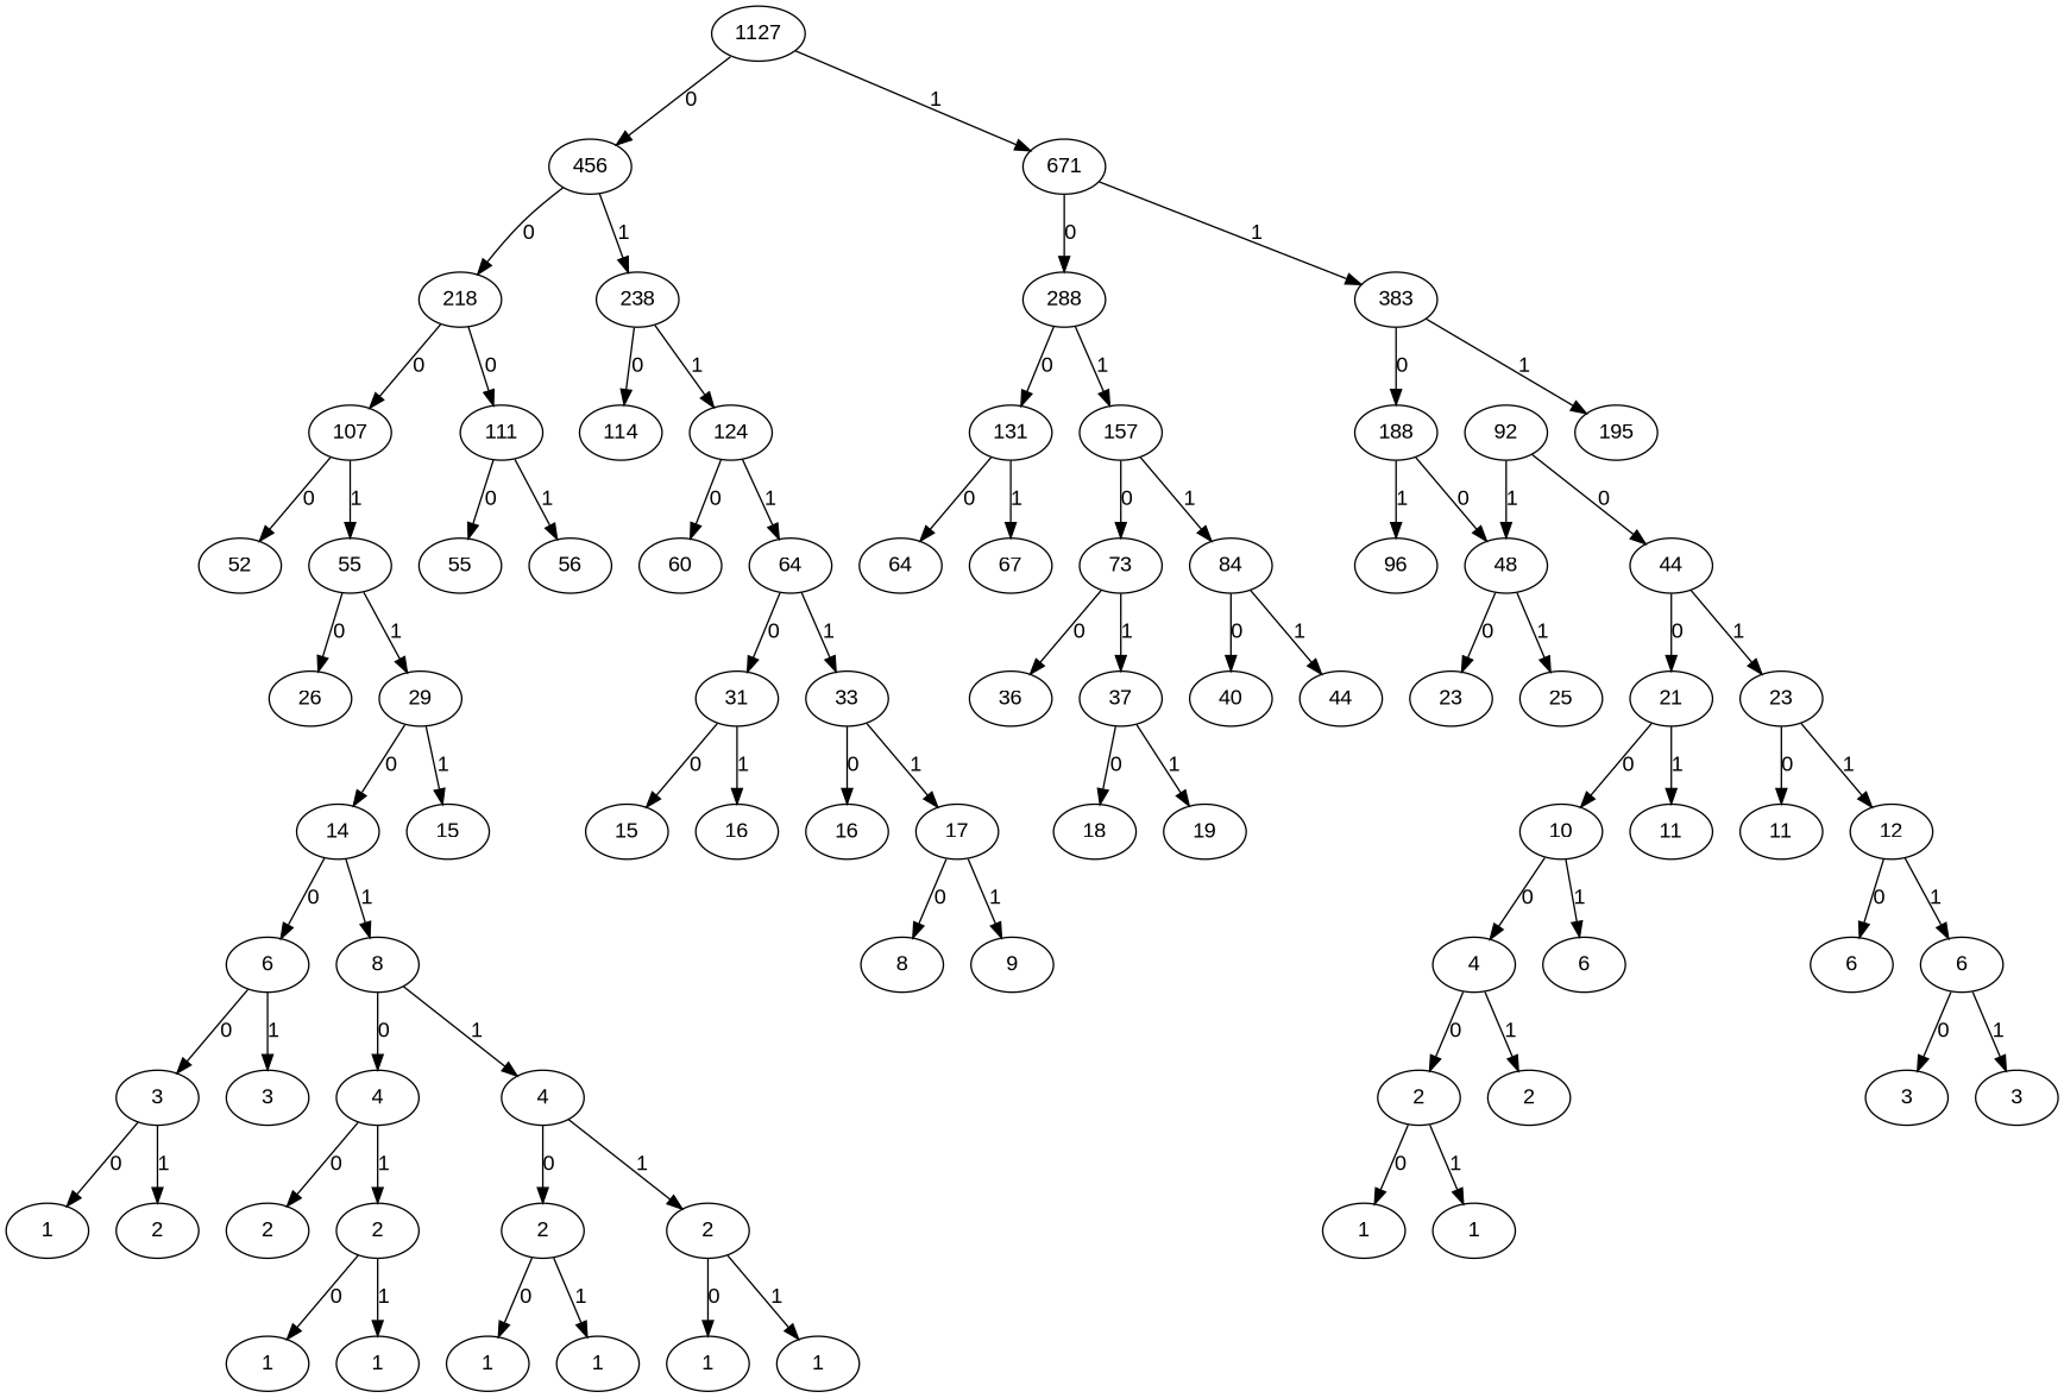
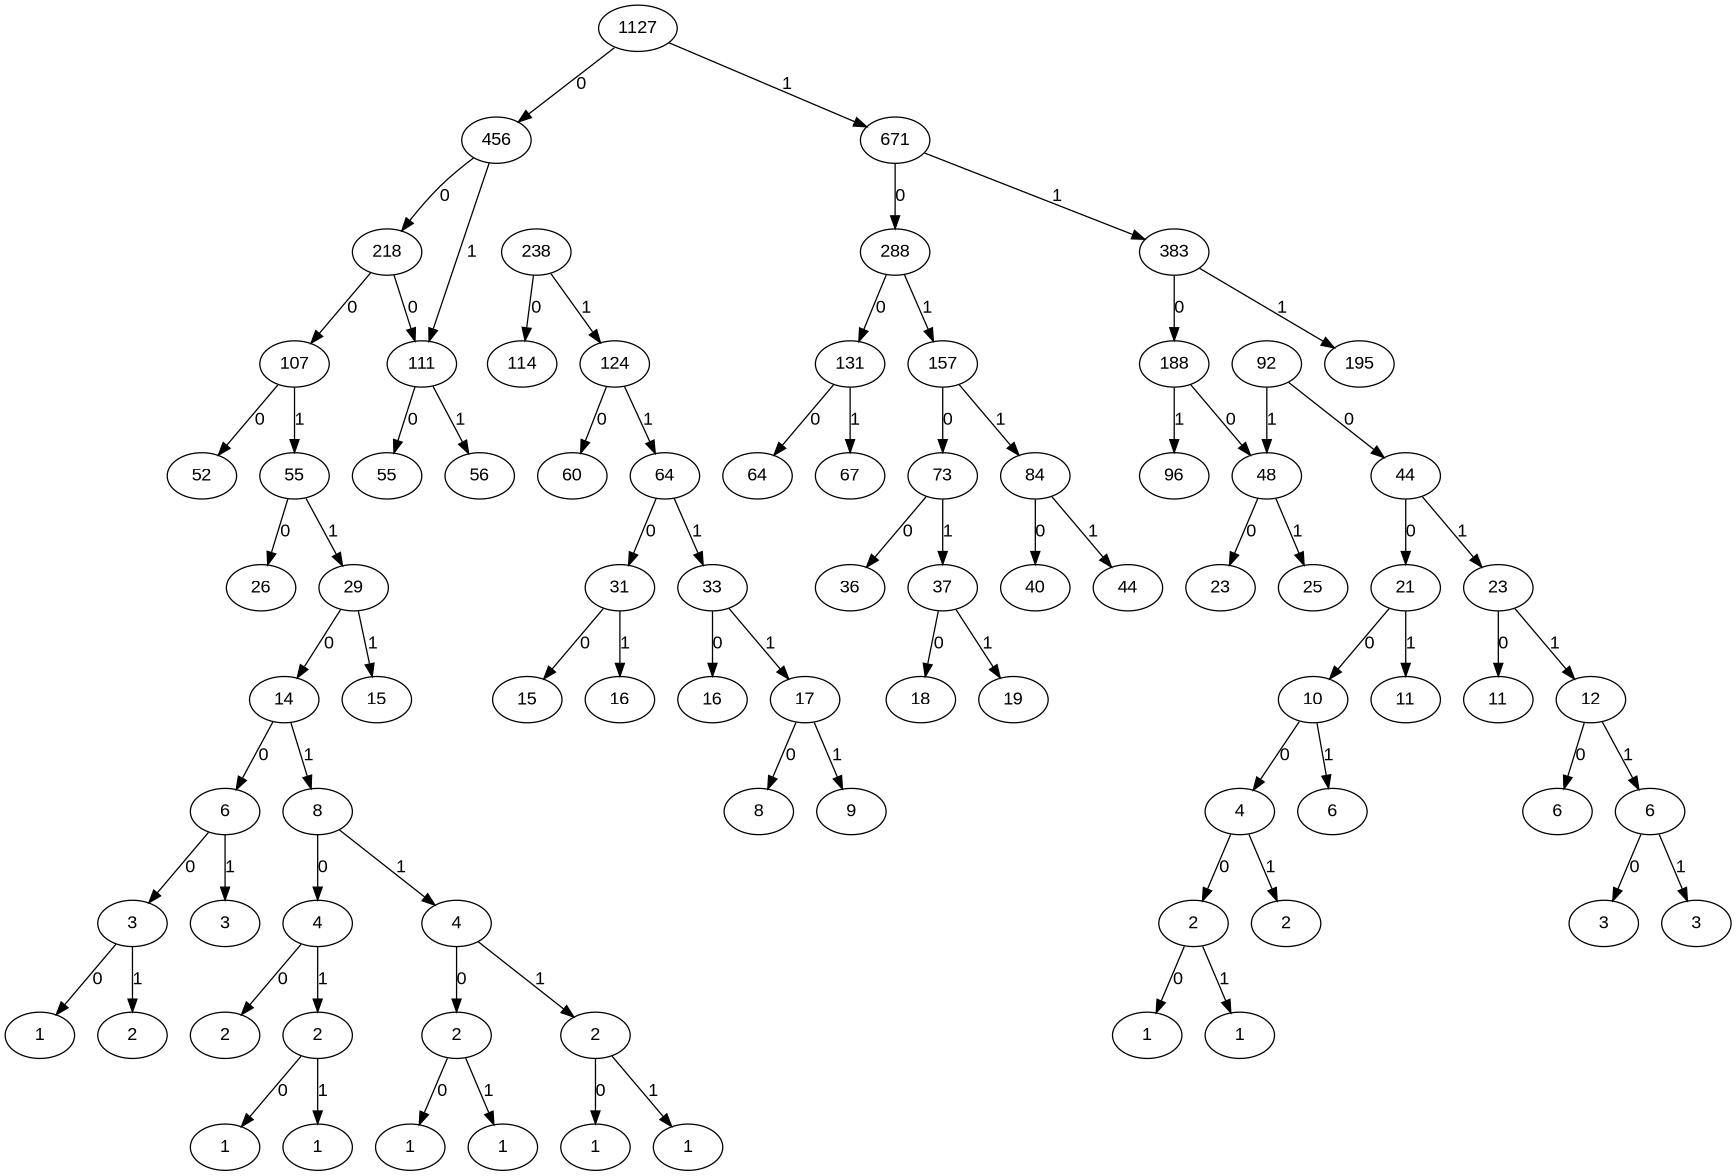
  digraph {
    fontname="Liberation Sans"
    node [fontname="Liberation Sans"]
    edge [fontname="Liberation Sans"]
    n1 [label=1127]
    n2 [label=456]
    n3 [label=671]
    n4 [label=218]
    n5 [label=238]
    n6 [label=288]
    n7 [label=383]
    n8 [label=107]
    n9 [label=111]
    n10 [label=114]
    n11 [label=124]
    n12 [label=131]
    n13 [label=157]
    n14 [label=188]
    n15 [label=195]
    n16 [label=52]
    n17 [label=55]
    n18 [label=55]
    n19 [label=56]
    n20 [label=60]
    n21 [label=64]
    n22 [label=64]
    n23 [label=67]
    n24 [label=73]
    n25 [label=84]
    n26 [label=96]
    n27 [label=48]
    n28 [label=26]
    n29 [label=29]
    n30 [label=31]
    n31 [label=33]
    n32 [label=36]
    n33 [label=37]
    n34 [label=40]
    n35 [label=44]
    n36 [label=92]
    n37 [label=44]
    n38 [label=14]
    n39 [label=15]
    n40 [label=15]
    n41 [label=16]
    n42 [label=16]
    n43 [label=17]
    n44 [label=18]
    n45 [label=19]
    n46 [label=21]
    n47 [label=23]
    n48 [label=23]
    n49 [label=25]
    n50 [label=6]
    n51 [label=8]
    n52 [label=8]
    n53 [label=9]
    n54 [label=10]
    n55 [label=11]
    n56 [label=11]
    n57 [label=12]
    n58 [label=3]
    n59 [label=3]
    n60 [label=4]
    n61 [label=4]
    n62 [label=4]
    n63 [label=6]
    n64 [label=6]
    n65 [label=6]
    n66 [label=1]
    n67 [label=2]
    n68 [label=2]
    n69 [label=2]
    n70 [label=2]
    n71 [label=2]
    n72 [label=2]
    n73 [label=2]
    n74 [label=3]
    n75 [label=3]
    n76 [label=1]
    n77 [label=1]
    n78 [label=1]
    n79 [label=1]
    n80 [label=1]
    n81 [label=1]
    n82 [label=1]
    n83 [label=1]
    n1 -> n2 [label=0]
    n1 -> n3 [label=1]
    n2 -> n4 [label=0]
-   n2 -> n5 [label=1]
+   n2 -> n9 [label=1]
    n3 -> n6 [label=0]
    n3 -> n7 [label=1]
    n4 -> n8 [label=0]
    n4 -> n9 [label=0]
    n5 -> n10 [label=0]
    n5 -> n11 [label=1]
    n6 -> n12 [label=0]
    n6 -> n13 [label=1]
    n7 -> n14 [label=0]
    n7 -> n15 [label=1]
    n8 -> n16 [label=0]
    n8 -> n17 [label=1]
    n9 -> n18 [label=0]
    n9 -> n19 [label=1]
    n11 -> n20 [label=0]
    n11 -> n21 [label=1]
    n12 -> n22 [label=0]
    n12 -> n23 [label=1]
    n13 -> n24 [label=0]
    n13 -> n25 [label=1]
    n14 -> n26 [label=1]
    n14 -> n27 [label=0]
    n17 -> n28 [label=0]
    n17 -> n29 [label=1]
    n21 -> n30 [label=0]
    n21 -> n31 [label=1]
    n24 -> n32 [label=0]
    n24 -> n33 [label=1]
    n25 -> n34 [label=0]
    n25 -> n35 [label=1]
    n27 -> n48 [label=0]
    n27 -> n49 [label=1]
    n29 -> n38 [label=0]
    n29 -> n39 [label=1]
    n30 -> n40 [label=0]
    n30 -> n41 [label=1]
    n31 -> n42 [label=0]
    n31 -> n43 [label=1]
    n33 -> n44 [label=0]
    n33 -> n45 [label=1]
    n36 -> n27 [label=1]
    n36 -> n37 [label=0]
    n37 -> n46 [label=0]
    n37 -> n47 [label=1]
    n38 -> n50 [label=0]
    n38 -> n51 [label=1]
    n43 -> n52 [label=0]
    n43 -> n53 [label=1]
    n46 -> n54 [label=0]
    n46 -> n55 [label=1]
    n47 -> n56 [label=0]
    n47 -> n57 [label=1]
    n50 -> n58 [label=0]
    n50 -> n59 [label=1]
    n51 -> n60 [label=0]
    n51 -> n61 [label=1]
    n54 -> n62 [label=0]
    n54 -> n63 [label=1]
    n57 -> n64 [label=0]
    n57 -> n65 [label=1]
    n58 -> n66 [label=0]
    n58 -> n67 [label=1]
    n60 -> n68 [label=0]
    n60 -> n69 [label=1]
    n61 -> n70 [label=0]
    n61 -> n71 [label=1]
    n62 -> n72 [label=0]
    n62 -> n73 [label=1]
    n65 -> n74 [label=0]
    n65 -> n75 [label=1]
    n69 -> n76 [label=0]
    n69 -> n77 [label=1]
    n70 -> n78 [label=0]
    n70 -> n79 [label=1]
    n71 -> n80 [label=0]
    n71 -> n81 [label=1]
    n72 -> n82 [label=0]
    n72 -> n83 [label=1]
  }
